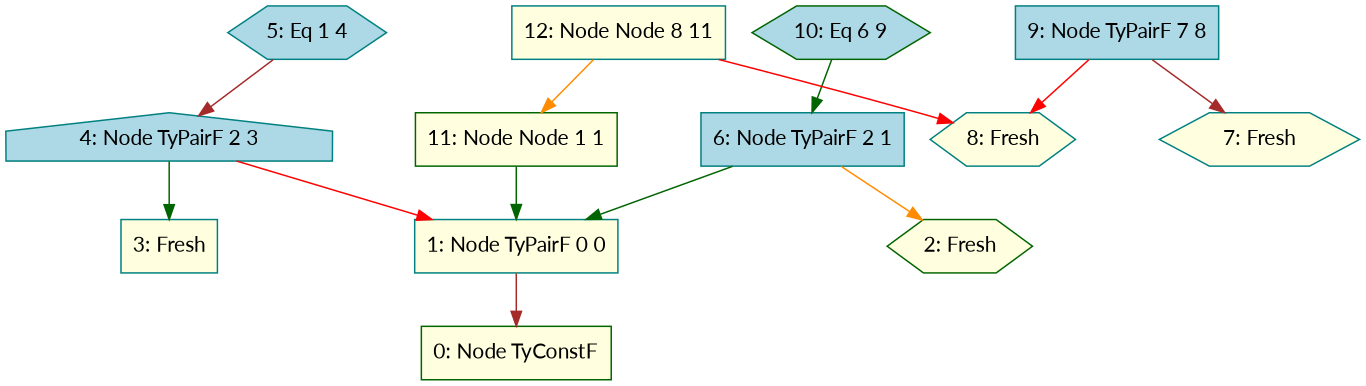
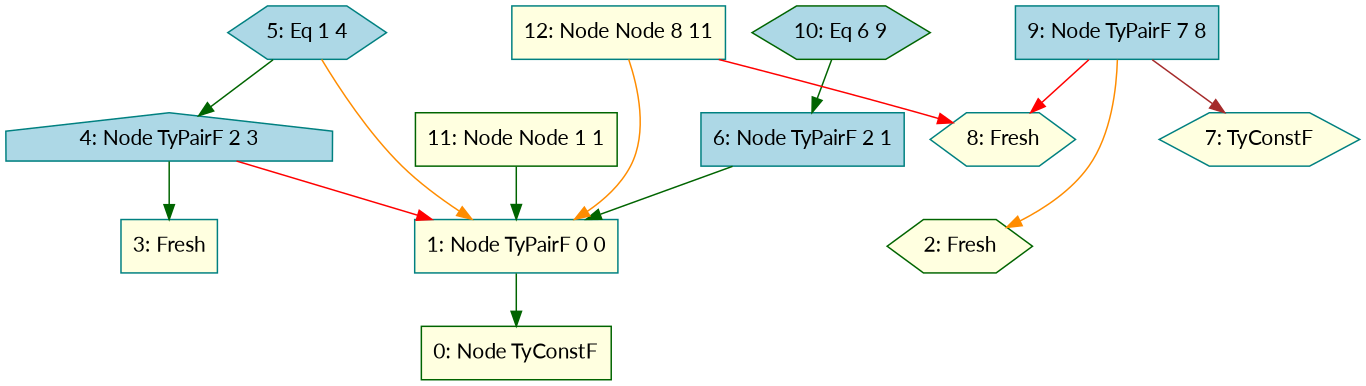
  digraph {
    fontname=Lato
    node [color=teal fillcolor=lightyellow fontname=Lato shape=box style=filled]
    edge [color=darkgreen fontname=Lato]
    n1 [color=darkgreen label="0: Node TyConstF"]
    n2 [label="1: Node TyPairF 0 0"]
    n3 [color=darkgreen label="2: Fresh" shape=hexagon]
    n4 [label="3: Fresh"]
    n5 [fillcolor=lightblue label="4: Node TyPairF 2 3" shape=house]
    n6 [fillcolor=lightblue label="5: Eq 1 4" shape=hexagon]
    n7 [fillcolor=lightblue label="6: Node TyPairF 2 1"]
-   n8 [label="7: Fresh" shape=hexagon]
+   n8 [label="7: TyConstF" shape=hexagon]
    n9 [label="8: Fresh" shape=hexagon]
    n10 [fillcolor=lightblue label="9: Node TyPairF 7 8"]
    n11 [color=darkgreen fillcolor=lightblue label="10: Eq 6 9" shape=hexagon]
    n12 [color=darkgreen label="11: Node Node 1 1"]
    n13 [label="12: Node Node 8 11"]
-   n2 -> n1 [color=brown]
+   n2 -> n1
    n5 -> n2 [color=red]
    n5 -> n4
-   n6 -> n5 [color=brown]
+   n6 -> n2 [color=darkorange]
+   n6 -> n5
    n7 -> n2
-   n7 -> n3 [color=darkorange]
+   n10 -> n3 [color=darkorange]
    n10 -> n8 [color=brown]
    n10 -> n9 [color=red]
    n11 -> n7
    n12 -> n2
    n13 -> n9 [color=red]
-   n13 -> n12 [color=darkorange]
+   n13 -> n2 [color=darkorange]
  }
